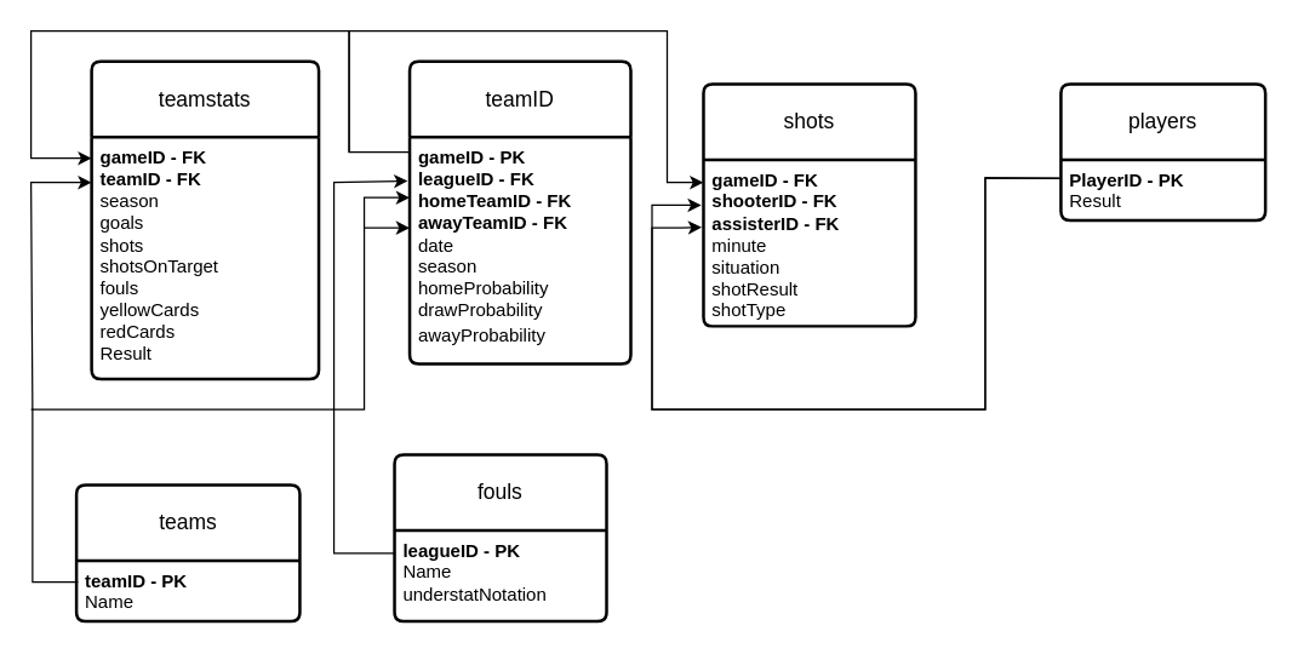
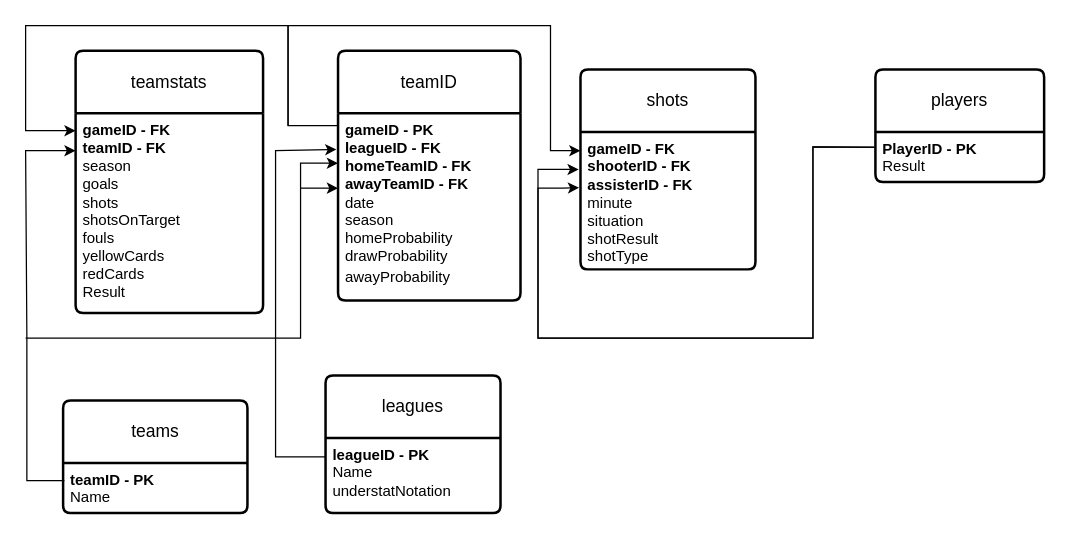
  <mxCell id="0" />
  <mxCell id="1" parent="0" />
  <mxCell id="2" value="players" style="swimlane;childLayout=stackLayout;horizontal=1;startSize=50;horizontalStack=0;rounded=1;fontSize=14;fontStyle=0;strokeWidth=2;resizeParent=0;resizeLast=1;shadow=0;dashed=0;align=center;arcSize=4;whiteSpace=wrap;html=1;" parent="1" vertex="1"><mxGeometry x="700" y="55" width="135" height="90" as="geometry" /></mxCell>
  <mxCell id="3" value="&lt;b&gt;PlayerID - PK&lt;/b&gt;&lt;br&gt;Result" style="align=left;strokeColor=none;fillColor=none;spacingLeft=4;fontSize=12;verticalAlign=top;resizable=0;rotatable=0;part=1;html=1;" parent="2" vertex="1"><mxGeometry y="50" width="135" height="40" as="geometry" /></mxCell>
  <mxCell id="4" value="shots" style="swimlane;childLayout=stackLayout;horizontal=1;startSize=50;horizontalStack=0;rounded=1;fontSize=14;fontStyle=0;strokeWidth=2;resizeParent=0;resizeLast=1;shadow=0;dashed=0;align=center;arcSize=4;whiteSpace=wrap;html=1;" parent="1" vertex="1"><mxGeometry x="464" y="55" width="140" height="160" as="geometry"><mxRectangle x="80" y="260" width="80" height="50" as="alternateBounds" /></mxGeometry></mxCell>
  <mxCell id="5" value="" style="endArrow=classic;html=1;rounded=0;" edge="1" parent="4"><mxGeometry width="50" height="50" relative="1" as="geometry"><mxPoint x="-234" y="45" as="sourcePoint" /><mxPoint y="65" as="targetPoint" /><Array as="points"><mxPoint x="-234" y="-35" /><mxPoint x="-24" y="-35" /><mxPoint x="-24" y="65" /></Array></mxGeometry></mxCell>
  <mxCell id="6" value="&lt;b&gt;gameID - FK&lt;br&gt;shooterID - FK&lt;br&gt;assisterID - FK&lt;br&gt;&lt;/b&gt;minute&lt;br&gt;situation&lt;br&gt;shotResult&lt;br&gt;shotType" style="align=left;strokeColor=none;fillColor=none;spacingLeft=4;fontSize=12;verticalAlign=top;resizable=0;rotatable=0;part=1;html=1;" parent="4" vertex="1"><mxGeometry y="50" width="140" height="110" as="geometry" /></mxCell>
  <mxCell id="7" style="edgeStyle=orthogonalEdgeStyle;rounded=0;orthogonalLoop=1;jettySize=auto;html=1;exitX=0.5;exitY=1;exitDx=0;exitDy=0;" parent="4" source="6" target="6" edge="1"><mxGeometry relative="1" as="geometry" /></mxCell>
  <mxCell id="8" value="teamID" style="swimlane;childLayout=stackLayout;horizontal=1;startSize=50;horizontalStack=0;rounded=1;fontSize=14;fontStyle=0;strokeWidth=2;resizeParent=0;resizeLast=1;shadow=0;dashed=0;align=center;arcSize=4;whiteSpace=wrap;html=1;" parent="1" vertex="1"><mxGeometry x="270" y="40" width="146" height="200" as="geometry" /></mxCell>
  <mxCell id="9" value="&lt;b&gt;gameID - PK&lt;br&gt;leagueID - FK&lt;br&gt;homeTeamID - FK&lt;br&gt;awayTeamID - FK&lt;/b&gt;&lt;br&gt;date&lt;br&gt;season&lt;br&gt;&lt;table width=&quot;104&quot; cellspacing=&quot;0&quot; cellpadding=&quot;0&quot; border=&quot;0&quot;&gt;&lt;tbody&gt;&lt;tr style=&quot;height:14.4pt&quot; height=&quot;19&quot;&gt;  &lt;td style=&quot;height:14.4pt;width:78pt&quot; width=&quot;104&quot; height=&quot;19&quot;&gt;homeProbability&lt;br&gt;&lt;table width=&quot;104&quot; cellspacing=&quot;0&quot; cellpadding=&quot;0&quot; border=&quot;0&quot;&gt;&lt;tbody&gt;&lt;tr style=&quot;height:14.4pt&quot; height=&quot;19&quot;&gt;  &lt;td style=&quot;height:14.4pt;width:78pt&quot; width=&quot;104&quot; height=&quot;19&quot;&gt;drawProbability&lt;br&gt;&lt;table width=&quot;104&quot; cellspacing=&quot;0&quot; cellpadding=&quot;0&quot; border=&quot;0&quot;&gt;&lt;tbody&gt;&lt;tr style=&quot;height:14.4pt&quot; height=&quot;19&quot;&gt;  &lt;td style=&quot;height:14.4pt;width:78pt&quot; width=&quot;104&quot; height=&quot;19&quot;&gt;awayProbability&lt;/td&gt;&lt;/tr&gt;&lt;/tbody&gt;&lt;/table&gt;&lt;/td&gt;&lt;/tr&gt;&lt;/tbody&gt;&lt;/table&gt;&lt;/td&gt;&lt;/tr&gt;&lt;/tbody&gt;&lt;/table&gt;" style="align=left;strokeColor=none;fillColor=none;spacingLeft=4;fontSize=12;verticalAlign=top;resizable=0;rotatable=0;part=1;html=1;" parent="8" vertex="1"><mxGeometry y="50" width="146" height="150" as="geometry" /></mxCell>
  <mxCell id="10" value="teamstats" style="swimlane;childLayout=stackLayout;horizontal=1;startSize=50;horizontalStack=0;rounded=1;fontSize=14;fontStyle=0;strokeWidth=2;resizeParent=0;resizeLast=1;shadow=0;dashed=0;align=center;arcSize=4;whiteSpace=wrap;html=1;" parent="1" vertex="1"><mxGeometry x="60" y="40" width="150" height="210" as="geometry" /></mxCell>
  <mxCell id="11" value="&lt;b&gt;gameID&lt;/b&gt; &lt;b&gt;- FK&lt;/b&gt;&lt;br&gt;&lt;b&gt;teamID - FK&lt;/b&gt;&lt;br&gt;season&lt;br&gt;goals&lt;br&gt;shots&lt;br&gt;shotsOnTarget&lt;br&gt;fouls&lt;br&gt;yellowCards&lt;br&gt;redCards&lt;br&gt;Result" style="align=left;strokeColor=none;fillColor=none;spacingLeft=4;fontSize=12;verticalAlign=top;resizable=0;rotatable=0;part=1;html=1;" parent="10" vertex="1"><mxGeometry y="50" width="150" height="160" as="geometry" /></mxCell>
  <mxCell id="12" style="edgeStyle=orthogonalEdgeStyle;rounded=0;orthogonalLoop=1;jettySize=auto;html=1;exitX=0.5;exitY=1;exitDx=0;exitDy=0;" parent="10" source="11" target="11" edge="1"><mxGeometry relative="1" as="geometry" /></mxCell>
  <mxCell id="13" value="teams" style="swimlane;childLayout=stackLayout;horizontal=1;startSize=50;horizontalStack=0;rounded=1;fontSize=14;fontStyle=0;strokeWidth=2;resizeParent=0;resizeLast=1;shadow=0;dashed=0;align=center;arcSize=4;whiteSpace=wrap;html=1;" parent="1" vertex="1"><mxGeometry y="320" width="147.5" height="90" as="geometry" x="50" /></mxCell>
  <mxCell id="14" value="&lt;b&gt;teamID - PK&lt;/b&gt;&lt;br&gt;Name" style="align=left;strokeColor=none;fillColor=none;spacingLeft=4;fontSize=12;verticalAlign=top;resizable=0;rotatable=0;part=1;html=1;" parent="13" vertex="1"><mxGeometry y="50" width="147.5" height="40" as="geometry" /></mxCell>
- <mxCell id="15" value="fouls" style="swimlane;childLayout=stackLayout;horizontal=1;startSize=50;horizontalStack=0;rounded=1;fontSize=14;fontStyle=0;strokeWidth=2;resizeParent=0;resizeLast=1;shadow=0;dashed=0;align=center;arcSize=4;whiteSpace=wrap;html=1;" parent="1" vertex="1"><mxGeometry x="260" y="300" width="140" height="110" as="geometry" /></mxCell>
+ <mxCell id="15" value="leagues" style="swimlane;childLayout=stackLayout;horizontal=1;startSize=50;horizontalStack=0;rounded=1;fontSize=14;fontStyle=0;strokeWidth=2;resizeParent=0;resizeLast=1;shadow=0;dashed=0;align=center;arcSize=4;whiteSpace=wrap;html=1;" parent="1" vertex="1"><mxGeometry x="260" y="300" width="140" height="110" as="geometry" /></mxCell>
  <mxCell id="16" value="&lt;b&gt;leagueID - PK&lt;/b&gt;&lt;br&gt;Name&lt;br&gt;understatNotation" style="align=left;strokeColor=none;fillColor=none;spacingLeft=4;fontSize=12;verticalAlign=top;resizable=0;rotatable=0;part=1;html=1;" parent="15" vertex="1"><mxGeometry y="50" width="140" height="60" as="geometry" /></mxCell>
  <mxCell id="17" value="" style="endArrow=classic;html=1;rounded=0;entryX=-0.008;entryY=0.406;entryDx=0;entryDy=0;entryPerimeter=0;exitX=-0.004;exitY=0.303;exitDx=0;exitDy=0;exitPerimeter=0;" edge="1" parent="1" source="3" target="6"><mxGeometry width="50" height="50" relative="1" as="geometry"><mxPoint x="700" y="120" as="sourcePoint" /><mxPoint x="460" y="150" as="targetPoint" /><Array as="points"><mxPoint x="650" y="117" /><mxPoint x="650" y="270" /><mxPoint x="430" y="270" /><mxPoint x="430" y="150" /><mxPoint x="450" y="150" /></Array></mxGeometry></mxCell>
  <mxCell id="18" value="" style="endArrow=classic;html=1;rounded=0;entryX=-0.01;entryY=0.273;entryDx=0;entryDy=0;entryPerimeter=0;exitX=-0.007;exitY=0.308;exitDx=0;exitDy=0;exitPerimeter=0;" edge="1" parent="1" source="3" target="6"><mxGeometry width="50" height="50" relative="1" as="geometry"><mxPoint x="700" y="120" as="sourcePoint" /><mxPoint x="430" y="130" as="targetPoint" /><Array as="points"><mxPoint x="650" y="117" /><mxPoint x="650" y="270" /><mxPoint x="430" y="270" /><mxPoint x="430" y="135" /></Array></mxGeometry></mxCell>
  <mxCell id="19" value="" style="endArrow=classic;html=1;rounded=0;exitX=0;exitY=0.067;exitDx=0;exitDy=0;exitPerimeter=0;" edge="1" parent="1" source="9"><mxGeometry width="50" height="50" relative="1" as="geometry"><mxPoint x="220" y="150" as="sourcePoint" /><mxPoint x="60" y="104" as="targetPoint" /><Array as="points"><mxPoint x="230" y="100" /><mxPoint x="230" y="20" /><mxPoint x="20" y="20" /><mxPoint x="20" y="104" /></Array></mxGeometry></mxCell>
  <mxCell id="20" value="" style="endArrow=classic;html=1;rounded=0;exitX=0;exitY=0.25;exitDx=0;exitDy=0;entryX=-0.009;entryY=0.194;entryDx=0;entryDy=0;entryPerimeter=0;" edge="1" parent="1" source="16" target="9"><mxGeometry width="50" height="50" relative="1" as="geometry"><mxPoint x="240" y="170" as="sourcePoint" /><mxPoint x="270" y="120" as="targetPoint" /><Array as="points"><mxPoint x="220" y="365" /><mxPoint x="220" y="120" /></Array></mxGeometry></mxCell>
  <mxCell id="21" value="" style="endArrow=classic;html=1;rounded=0;exitX=0;exitY=0.25;exitDx=0;exitDy=0;" edge="1" parent="1"><mxGeometry width="50" height="50" relative="1" as="geometry"><mxPoint x="51" y="384" as="sourcePoint" /><mxPoint x="60" y="120" as="targetPoint" /><Array as="points"><mxPoint x="21" y="384" /><mxPoint x="21" y="269" /><mxPoint x="20" y="120" /></Array></mxGeometry></mxCell>
  <mxCell id="22" value="" style="endArrow=classic;html=1;rounded=0;entryX=0;entryY=0.4;entryDx=0;entryDy=0;entryPerimeter=0;" edge="1" parent="1" target="9"><mxGeometry width="50" height="50" relative="1" as="geometry"><mxPoint x="240" y="150" as="sourcePoint" /><mxPoint x="290" y="110" as="targetPoint" /><Array as="points"><mxPoint x="250" y="150" /></Array></mxGeometry></mxCell>
  <mxCell id="23" value="" style="endArrow=classic;html=1;rounded=0;" edge="1" parent="1"><mxGeometry width="50" height="50" relative="1" as="geometry"><mxPoint x="20" y="270" as="sourcePoint" /><mxPoint x="270" y="130" as="targetPoint" /><Array as="points"><mxPoint x="240" y="270" /><mxPoint x="240" y="130" /><mxPoint x="250" y="130" /></Array></mxGeometry></mxCell>
